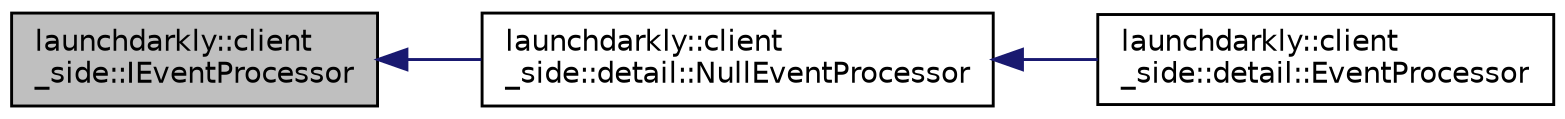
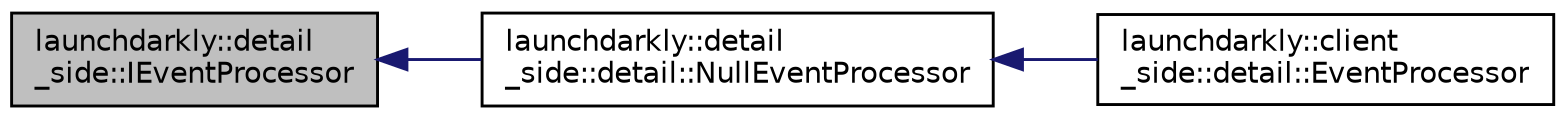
  digraph {
    rankdir=LR
    node [color=black fillcolor=white fontname=Helvetica fontsize=10 shape=record style=filled]
    edge [color=midnightblue dir=back fontname=Helvetica fontsize=10 labelfontname=Helvetica labelfontsize=10 style=solid]
-   n1 [fillcolor=grey75 fontcolor=black height=0.2 label="launchdarkly::client\l_side::IEventProcessor" width=0.4]
-   n2 [height=0.2 label="launchdarkly::client\l_side::detail::NullEventProcessor" width=0.4]
+   n1 [fillcolor=grey75 fontcolor=black height=0.2 label="launchdarkly::detail\l_side::IEventProcessor" width=0.4]
+   n2 [height=0.2 label="launchdarkly::detail\l_side::detail::NullEventProcessor" width=0.4]
    n3 [height=0.2 label="launchdarkly::client\l_side::detail::EventProcessor" width=0.4]
    n1 -> n2
    n2 -> n3
  }
